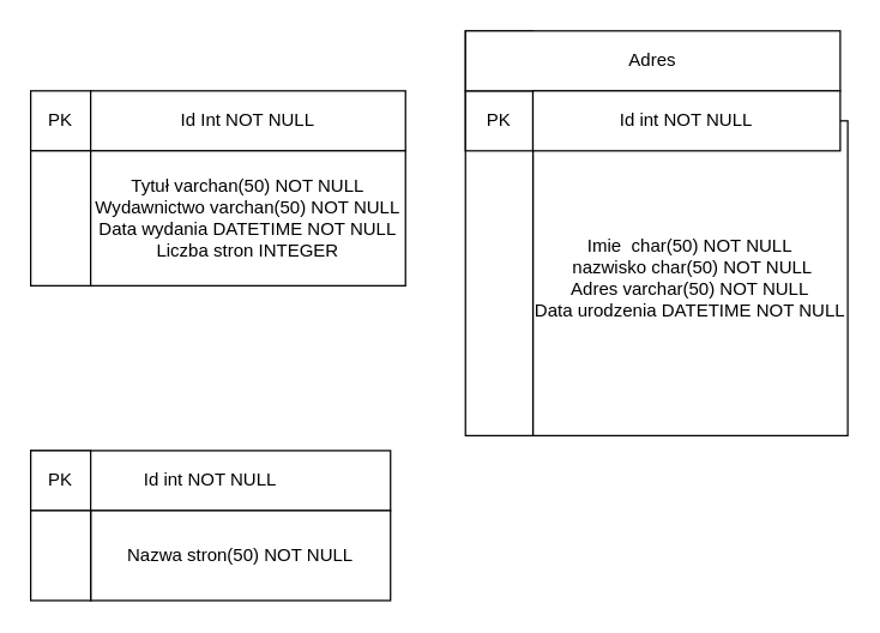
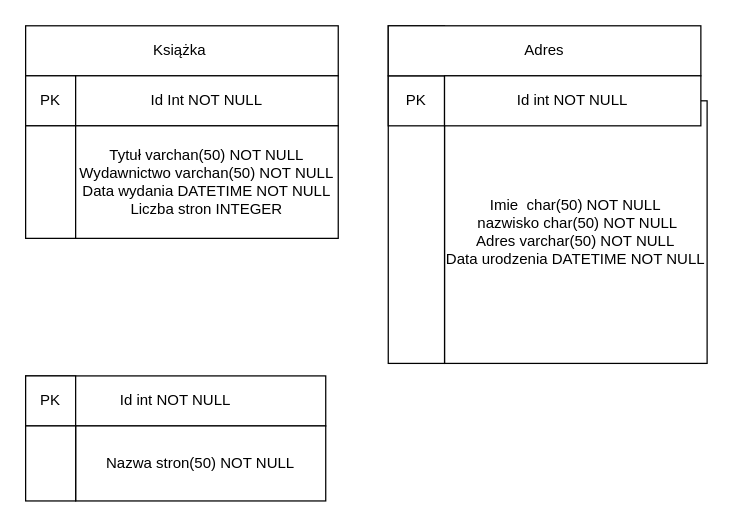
  <mxCell id="0" />
  <mxCell id="1" parent="0" />
+ <mxCell id="2" value="Książka&amp;nbsp;" style="rounded=0;whiteSpace=wrap;html=1;" vertex="1" parent="1"><mxGeometry x="20" y="20" width="250" height="40" as="geometry" /></mxCell>
  <mxCell id="3" value="PK" style="rounded=0;whiteSpace=wrap;html=1;" vertex="1" parent="1"><mxGeometry x="20" y="60" width="40" height="40" as="geometry" /></mxCell>
  <mxCell id="4" value="Id Int NOT NULL" style="rounded=0;whiteSpace=wrap;html=1;" vertex="1" parent="1"><mxGeometry x="60" y="60" width="210" height="40" as="geometry" /></mxCell>
  <mxCell id="5" value="" style="rounded=0;whiteSpace=wrap;html=1;" vertex="1" parent="1"><mxGeometry x="20" y="100" width="40" height="90" as="geometry" /></mxCell>
  <mxCell id="6" value="Tytuł varchan(50) NOT NULL&lt;br&gt;&lt;div style=&quot;text-align: justify;&quot;&gt;&lt;span style=&quot;background-color: initial;&quot;&gt;Wydawnictwo varchan(50) NOT NULL&lt;/span&gt;&lt;/div&gt;Data wydania DATETIME NOT NULL&lt;br&gt;Liczba stron INTEGER" style="rounded=0;whiteSpace=wrap;html=1;verticalAlign=middle;" vertex="1" parent="1"><mxGeometry x="60" y="100" width="210" height="90" as="geometry" /></mxCell>
  <mxCell id="7" value="Imie&amp;nbsp; char(50) NOT NULL&lt;br&gt;&amp;nbsp;nazwisko char(50) NOT NULL&lt;br&gt;Adres varchar(50) NOT NULL&lt;br&gt;Data urodzenia DATETIME NOT NULL" style="whiteSpace=wrap;html=1;aspect=fixed;verticalAlign=middle;" vertex="1" parent="1"><mxGeometry x="355" y="80" width="210" height="210" as="geometry" /></mxCell>
  <mxCell id="8" value="" style="rounded=0;whiteSpace=wrap;html=1;" vertex="1" parent="1"><mxGeometry x="310" y="20" width="45" height="270" as="geometry" /></mxCell>
  <mxCell id="9" value="PK" style="rounded=0;whiteSpace=wrap;html=1;" vertex="1" parent="1"><mxGeometry x="310" y="60" width="45" height="40" as="geometry" /></mxCell>
  <mxCell id="10" value="Adres" style="rounded=0;whiteSpace=wrap;html=1;" vertex="1" parent="1"><mxGeometry x="310" y="20" width="250" height="40" as="geometry" /></mxCell>
  <mxCell id="11" value="Id int NOT NULL" style="rounded=0;whiteSpace=wrap;html=1;" vertex="1" parent="1"><mxGeometry x="355" y="60" width="205" height="40" as="geometry" /></mxCell>
  <mxCell id="12" value="Id int NOT NULL" style="rounded=0;whiteSpace=wrap;html=1;" vertex="1" parent="1"><mxGeometry x="20" y="300" width="240" height="40" as="geometry" /></mxCell>
  <mxCell id="13" value="PK" style="whiteSpace=wrap;html=1;aspect=fixed;" vertex="1" parent="1"><mxGeometry x="20" y="300" width="40" height="40" as="geometry" /></mxCell>
  <mxCell id="14" value="Nazwa stron(50) NOT NULL" style="rounded=0;whiteSpace=wrap;html=1;" vertex="1" parent="1"><mxGeometry x="60" y="340" width="200" height="60" as="geometry" /></mxCell>
  <mxCell id="15" value="" style="rounded=0;whiteSpace=wrap;html=1;" vertex="1" parent="1"><mxGeometry x="20" y="340" width="40" height="60" as="geometry" /></mxCell>
